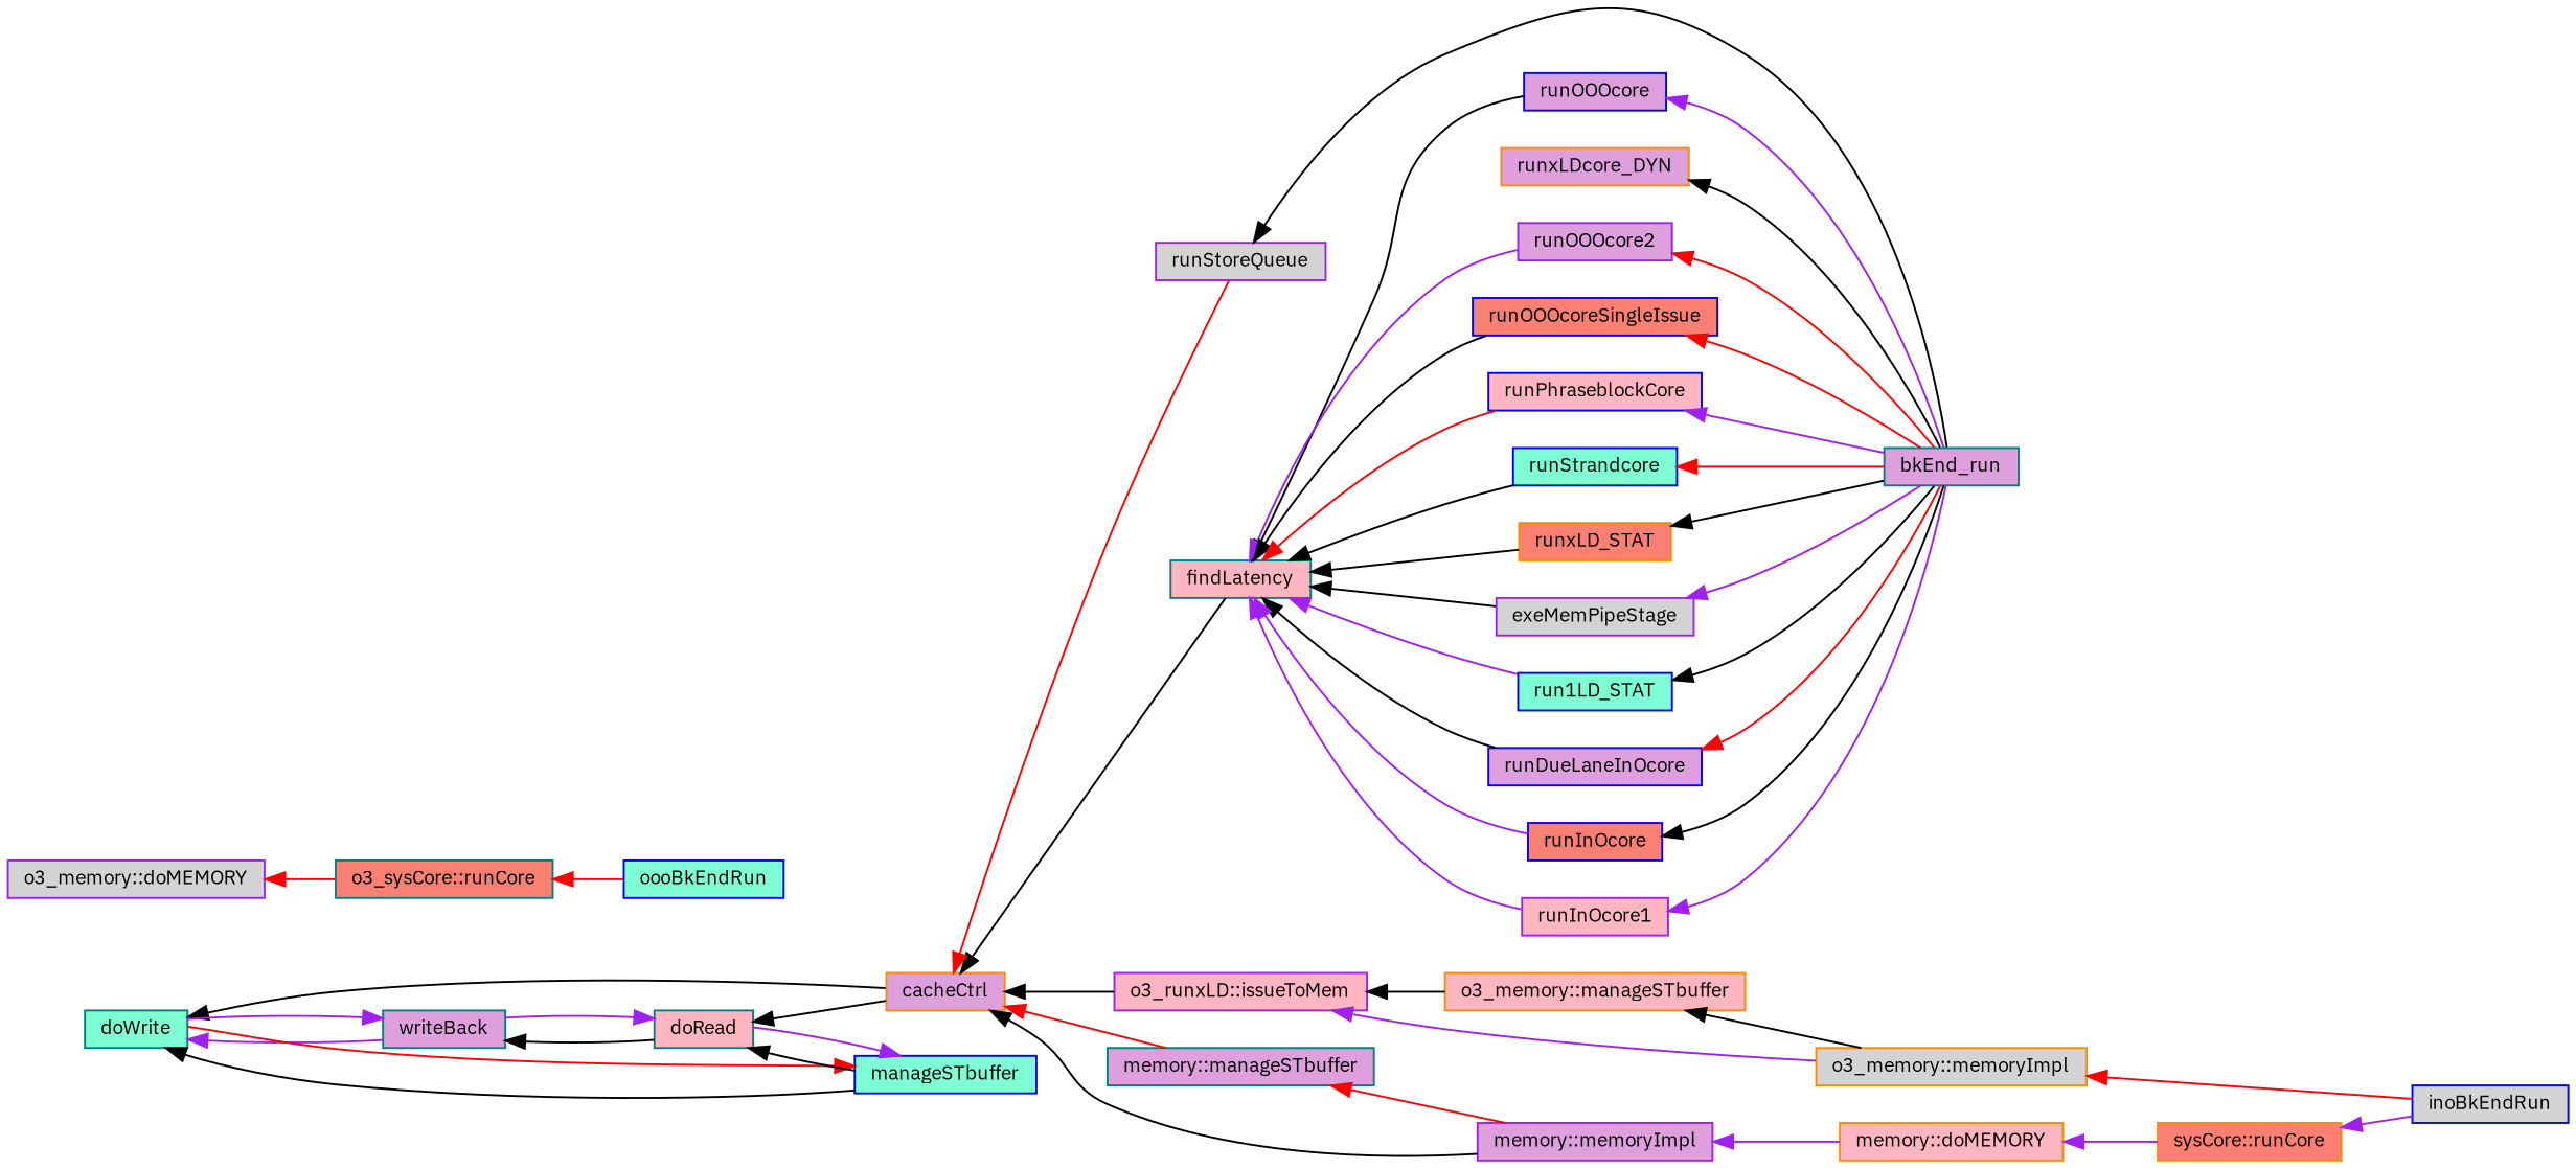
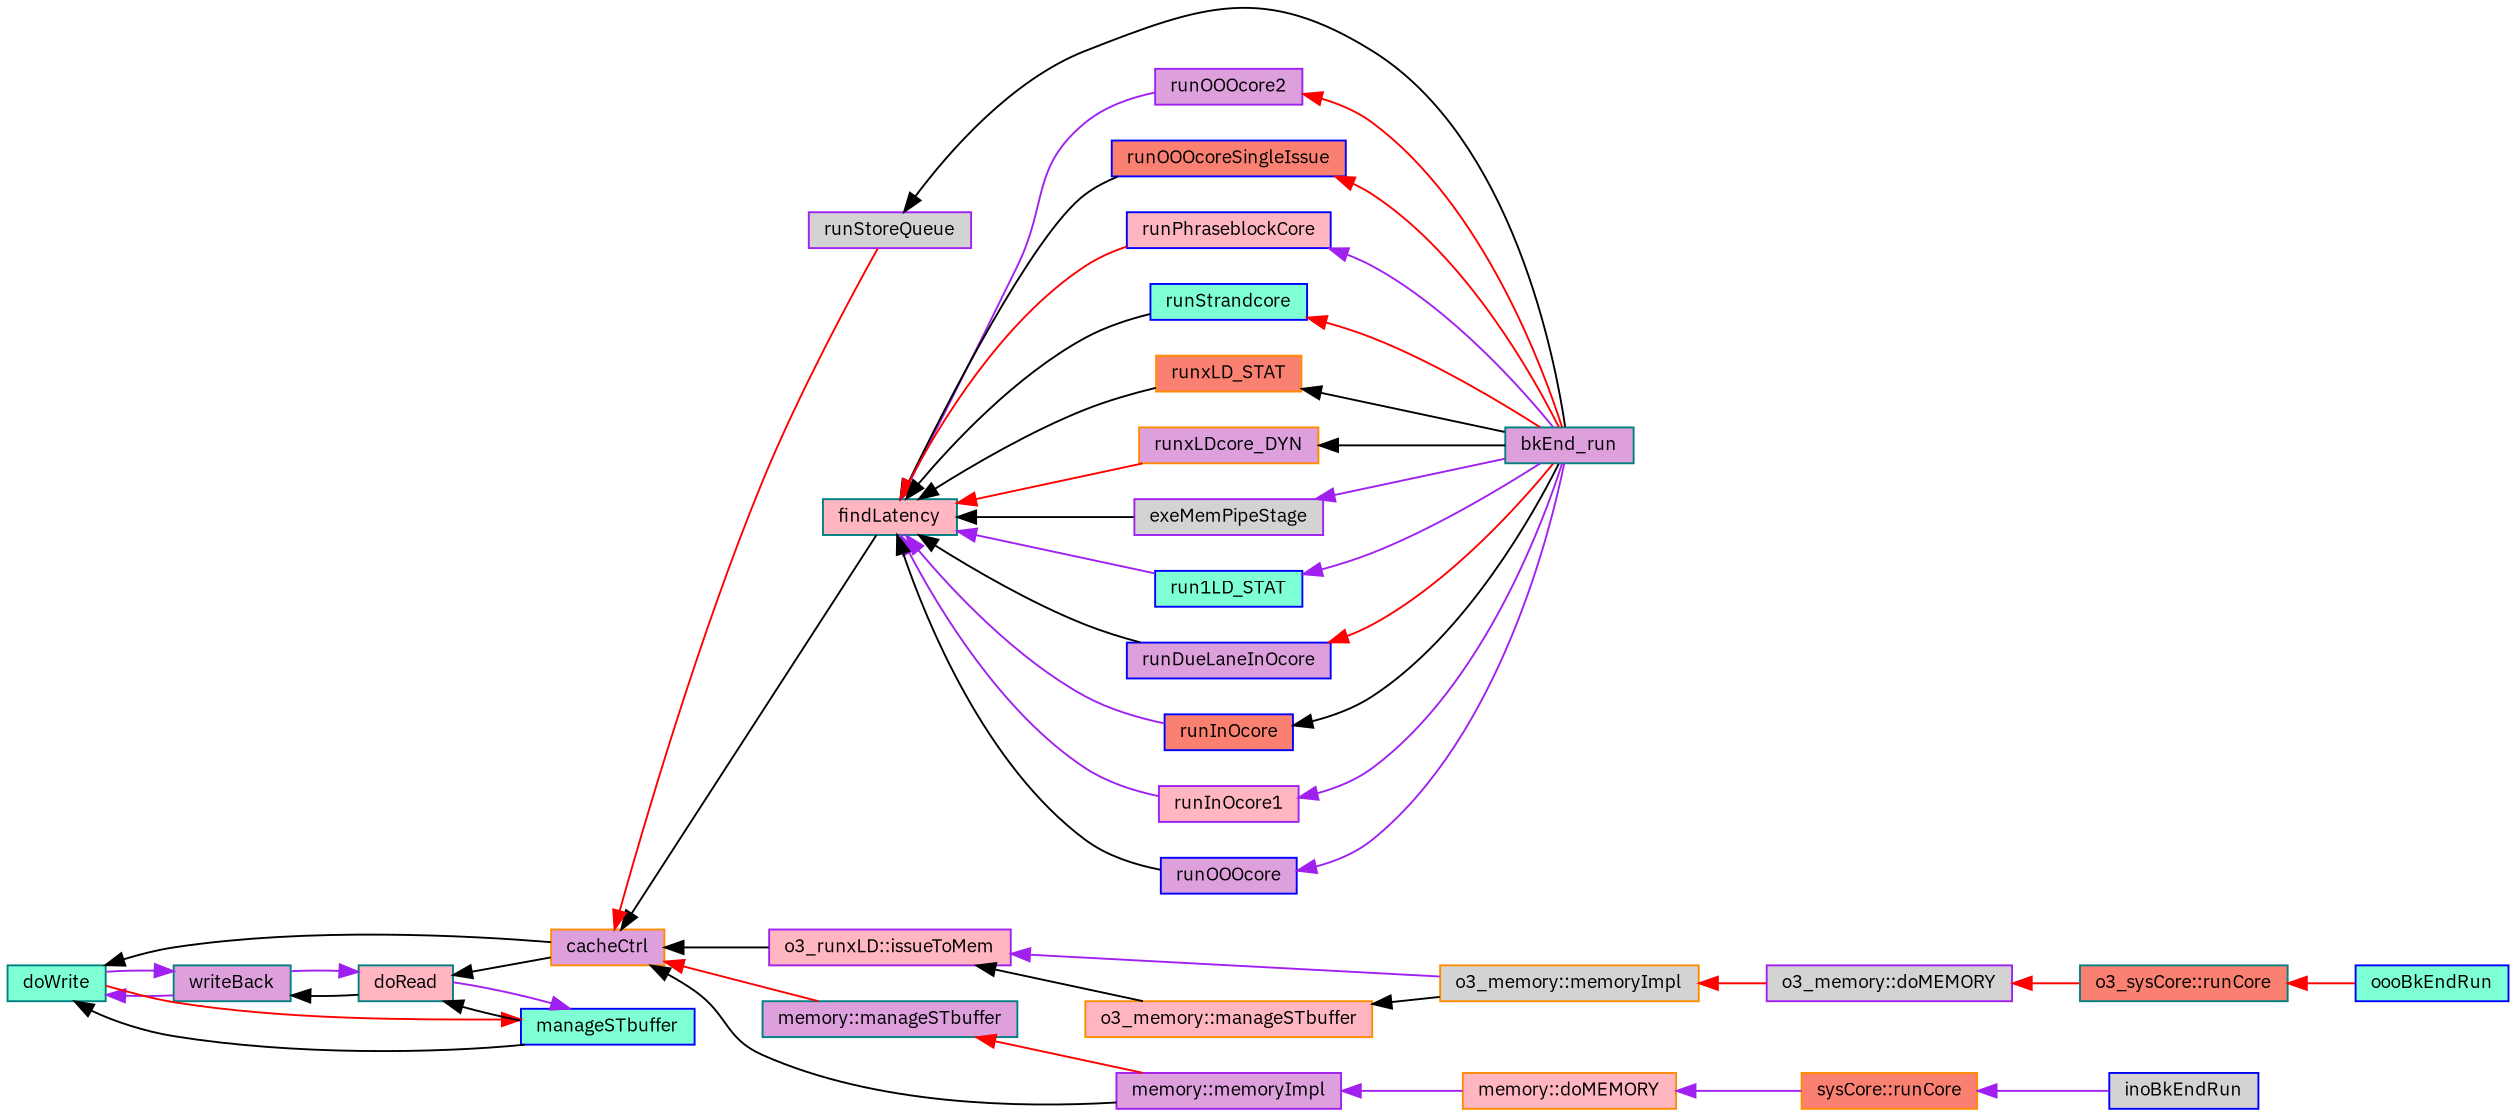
  digraph {
    fontname="IBM Plex Sans"
    rankdir=LR
    node [color=blue fillcolor=plum fontname="IBM Plex Sans" fontsize=10 shape=record style=filled]
    edge [color=black dir=back fontname="IBM Plex Sans" fontsize=10 labelfontname=Helvetica labelfontsize=10 style=solid]
    n1 [color=teal fillcolor=aquamarine fontcolor=black height=0.2 label=doWrite width=0.4]
    n2 [color=darkorange height=0.2 label=cacheCtrl width=0.4]
    n3 [color=teal height=0.2 label=writeBack width=0.4]
    n4 [fillcolor=aquamarine height=0.2 label=manageSTbuffer width=0.4]
    n5 [color=teal fillcolor=lightpink height=0.2 label=findLatency width=0.4]
    n6 [color=purple fillcolor=lightpink height=0.2 label="o3_runxLD::issueToMem" width=0.4]
    n7 [color=teal height=0.2 label="memory::manageSTbuffer" width=0.4]
    n8 [color=purple height=0.2 label="memory::memoryImpl" width=0.4]
    n9 [color=purple fillcolor=lightgrey height=0.2 label=runStoreQueue width=0.4]
    n10 [color=teal fillcolor=lightpink height=0.2 label=doRead width=0.4]
    n11 [color=purple fillcolor=lightgrey height=0.2 label=exeMemPipeStage width=0.4]
    n12 [fillcolor=aquamarine height=0.2 label=run1LD_STAT width=0.4]
    n13 [height=0.2 label=runDueLaneInOcore width=0.4]
    n14 [fillcolor=salmon height=0.2 label=runInOcore width=0.4]
    n15 [color=purple fillcolor=lightpink height=0.2 label=runInOcore1 width=0.4]
    n16 [height=0.2 label=runOOOcore width=0.4]
    n17 [color=purple height=0.2 label=runOOOcore2 width=0.4]
    n18 [fillcolor=salmon height=0.2 label=runOOOcoreSingleIssue width=0.4]
    n19 [fillcolor=lightpink height=0.2 label=runPhraseblockCore width=0.4]
    n20 [fillcolor=aquamarine height=0.2 label=runStrandcore width=0.4]
    n21 [color=darkorange fillcolor=salmon height=0.2 label=runxLD_STAT width=0.4]
    n22 [color=darkorange height=0.2 label=runxLDcore_DYN width=0.4]
    n23 [color=darkorange fillcolor=lightpink height=0.2 label="o3_memory::manageSTbuffer" width=0.4]
    n24 [color=darkorange fillcolor=lightgrey height=0.2 label="o3_memory::memoryImpl" width=0.4]
    n25 [color=darkorange fillcolor=lightpink height=0.2 label="memory::doMEMORY" width=0.4]
    n26 [color=teal height=0.2 label=bkEnd_run width=0.4]
    n27 [color=purple fillcolor=lightgrey height=0.2 label="o3_memory::doMEMORY" width=0.4]
    n28 [color=teal fillcolor=salmon height=0.2 label="o3_sysCore::runCore" width=0.4]
    n29 [fillcolor=aquamarine height=0.2 label=oooBkEndRun width=0.4]
    n30 [color=darkorange fillcolor=salmon height=0.2 label="sysCore::runCore" width=0.4]
    n31 [fillcolor=lightgrey height=0.2 label=inoBkEndRun width=0.4]
    n1 -> n2
    n1 -> n3 [color=purple]
    n1 -> n4
    n2 -> n5
    n2 -> n6
    n2 -> n7 [color=red]
    n2 -> n8
    n2 -> n9 [color=red]
    n3 -> n1 [color=purple]
    n3 -> n10
    n4 -> n1 [color=red]
    n4 -> n10 [color=purple]
    n5 -> n11
    n5 -> n12 [color=purple]
    n5 -> n13
    n5 -> n14 [color=purple]
    n5 -> n15 [color=purple]
    n5 -> n16
    n5 -> n17 [color=purple]
    n5 -> n18
    n5 -> n19 [color=red]
    n5 -> n20
    n5 -> n21
+   n5 -> n22 [color=red]
    n6 -> n23
    n6 -> n24 [color=purple]
    n7 -> n8 [color=red]
    n8 -> n25 [color=purple]
    n9 -> n26
    n10 -> n2
    n10 -> n3 [color=purple]
    n10 -> n4
    n11 -> n26 [color=purple]
-   n12 -> n26
+   n12 -> n26 [color=purple]
    n13 -> n26 [color=red]
    n14 -> n26
    n15 -> n26 [color=purple]
    n16 -> n26 [color=purple]
    n17 -> n26 [color=red]
    n18 -> n26 [color=red]
    n19 -> n26 [color=purple]
    n20 -> n26 [color=red]
    n21 -> n26
    n22 -> n26
    n23 -> n24
-   n24 -> n31 [color=red]
+   n24 -> n27 [color=red]
    n25 -> n30 [color=purple]
    n27 -> n28 [color=red]
    n28 -> n29 [color=red]
    n30 -> n31 [color=purple]
  }
